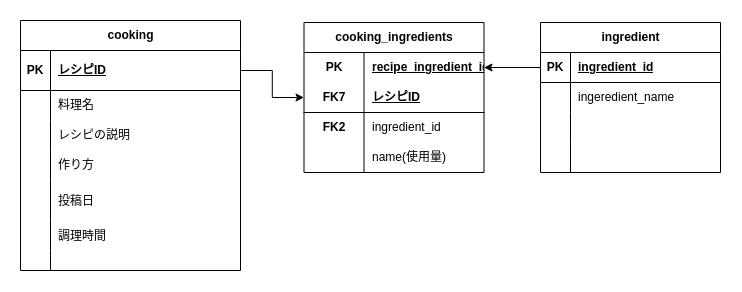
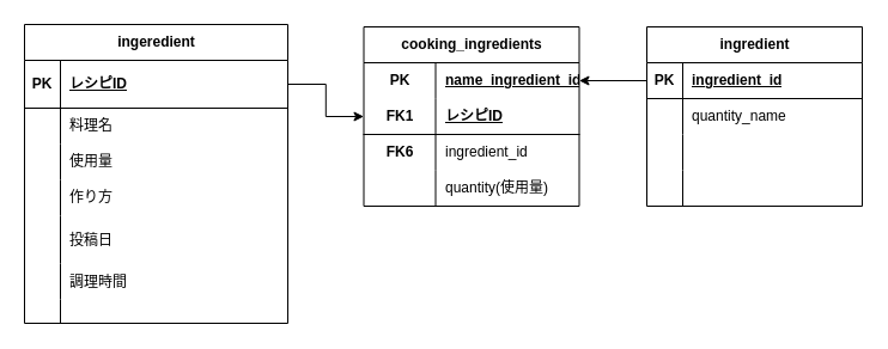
  <mxCell id="0" />
  <mxCell id="1" parent="0" />
- <mxCell id="2" value="cooking" style="shape=table;startSize=30;container=1;collapsible=1;childLayout=tableLayout;fixedRows=1;rowLines=0;fontStyle=1;align=center;resizeLast=1;html=1;noLabel=0;absoluteArcSize=0;resizeLastRow=0;" parent="1" vertex="1"><mxGeometry x="20" y="20" width="220" height="250" as="geometry" /></mxCell>
+ <mxCell id="2" value="ingeredient" style="shape=table;startSize=30;container=1;collapsible=1;childLayout=tableLayout;fixedRows=1;rowLines=0;fontStyle=1;align=center;resizeLast=1;html=1;noLabel=0;absoluteArcSize=0;resizeLastRow=0;" parent="1" vertex="1"><mxGeometry x="20" y="20" width="220" height="250" as="geometry" /></mxCell>
  <mxCell id="3" value="" style="shape=tableRow;horizontal=0;startSize=0;swimlaneHead=0;swimlaneBody=0;fillColor=none;collapsible=0;dropTarget=0;points=[[0,0.5],[1,0.5]];portConstraint=eastwest;top=0;left=0;right=0;bottom=1;" parent="2" vertex="1"><mxGeometry y="30" width="220" height="40" as="geometry" /></mxCell>
  <mxCell id="4" value="PK" style="shape=partialRectangle;connectable=0;fillColor=none;top=0;left=0;bottom=0;right=0;fontStyle=1;overflow=hidden;whiteSpace=wrap;html=1;" parent="3" vertex="1"><mxGeometry width="30" height="40" as="geometry"><mxRectangle width="30" height="40" as="alternateBounds" /></mxGeometry></mxCell>
  <mxCell id="5" value="レシピID" style="shape=partialRectangle;connectable=0;fillColor=none;top=0;left=0;bottom=0;right=0;align=left;spacingLeft=6;fontStyle=5;overflow=hidden;whiteSpace=wrap;html=1;" parent="3" vertex="1"><mxGeometry x="30" width="190" height="40" as="geometry"><mxRectangle width="190" height="40" as="alternateBounds" /></mxGeometry></mxCell>
  <mxCell id="6" value="" style="shape=tableRow;horizontal=0;startSize=0;swimlaneHead=0;swimlaneBody=0;fillColor=none;collapsible=0;dropTarget=0;points=[[0,0.5],[1,0.5]];portConstraint=eastwest;top=0;left=0;right=0;bottom=0;" parent="2" vertex="1"><mxGeometry y="70" width="220" height="30" as="geometry" /></mxCell>
  <mxCell id="7" value="" style="shape=partialRectangle;connectable=0;fillColor=none;top=0;left=0;bottom=0;right=0;editable=1;overflow=hidden;whiteSpace=wrap;html=1;" parent="6" vertex="1"><mxGeometry width="30" height="30" as="geometry"><mxRectangle width="30" height="30" as="alternateBounds" /></mxGeometry></mxCell>
  <mxCell id="8" value="料理名" style="shape=partialRectangle;connectable=0;fillColor=none;top=0;left=0;bottom=0;right=0;align=left;spacingLeft=6;overflow=hidden;whiteSpace=wrap;html=1;" parent="6" vertex="1"><mxGeometry x="30" width="190" height="30" as="geometry"><mxRectangle width="190" height="30" as="alternateBounds" /></mxGeometry></mxCell>
  <mxCell id="9" value="" style="shape=tableRow;horizontal=0;startSize=0;swimlaneHead=0;swimlaneBody=0;fillColor=none;collapsible=0;dropTarget=0;points=[[0,0.5],[1,0.5]];portConstraint=eastwest;top=0;left=0;right=0;bottom=0;" parent="2" vertex="1"><mxGeometry y="100" width="220" height="30" as="geometry" /></mxCell>
  <mxCell id="10" value="" style="shape=partialRectangle;connectable=0;fillColor=none;top=0;left=0;bottom=0;right=0;editable=1;overflow=hidden;whiteSpace=wrap;html=1;" parent="9" vertex="1"><mxGeometry width="30" height="30" as="geometry"><mxRectangle width="30" height="30" as="alternateBounds" /></mxGeometry></mxCell>
- <mxCell id="11" value="レシピの説明" style="shape=partialRectangle;connectable=0;fillColor=none;top=0;left=0;bottom=0;right=0;align=left;spacingLeft=6;overflow=hidden;whiteSpace=wrap;html=1;" parent="9" vertex="1"><mxGeometry x="30" width="190" height="30" as="geometry"><mxRectangle width="190" height="30" as="alternateBounds" /></mxGeometry></mxCell>
+ <mxCell id="11" value="使用量" style="shape=partialRectangle;connectable=0;fillColor=none;top=0;left=0;bottom=0;right=0;align=left;spacingLeft=6;overflow=hidden;whiteSpace=wrap;html=1;" parent="9" vertex="1"><mxGeometry x="30" width="190" height="30" as="geometry"><mxRectangle width="190" height="30" as="alternateBounds" /></mxGeometry></mxCell>
  <mxCell id="12" value="" style="shape=tableRow;horizontal=0;startSize=0;swimlaneHead=0;swimlaneBody=0;fillColor=none;collapsible=0;dropTarget=0;points=[[0,0.5],[1,0.5]];portConstraint=eastwest;top=0;left=0;right=0;bottom=0;" parent="2" vertex="1"><mxGeometry y="130" width="220" height="30" as="geometry" /></mxCell>
  <mxCell id="13" value="" style="shape=partialRectangle;connectable=0;fillColor=none;top=0;left=0;bottom=0;right=0;editable=1;overflow=hidden;whiteSpace=wrap;html=1;" parent="12" vertex="1"><mxGeometry width="30" height="30" as="geometry"><mxRectangle width="30" height="30" as="alternateBounds" /></mxGeometry></mxCell>
  <mxCell id="14" value="作り方" style="shape=partialRectangle;connectable=0;fillColor=none;top=0;left=0;bottom=0;right=0;align=left;spacingLeft=6;overflow=hidden;whiteSpace=wrap;html=1;" parent="12" vertex="1"><mxGeometry x="30" width="190" height="30" as="geometry"><mxRectangle width="190" height="30" as="alternateBounds" /></mxGeometry></mxCell>
  <mxCell id="15" value="" style="shape=tableRow;horizontal=0;startSize=0;swimlaneHead=0;swimlaneBody=0;fillColor=none;collapsible=0;dropTarget=0;points=[[0,0.5],[1,0.5]];portConstraint=eastwest;top=0;left=0;right=0;bottom=0;" parent="2" vertex="1"><mxGeometry y="160" width="220" height="40" as="geometry" /></mxCell>
  <mxCell id="16" value="" style="shape=partialRectangle;connectable=0;fillColor=none;top=0;left=0;bottom=0;right=0;editable=1;overflow=hidden;" parent="15" vertex="1"><mxGeometry width="30" height="40" as="geometry"><mxRectangle width="30" height="40" as="alternateBounds" /></mxGeometry></mxCell>
  <mxCell id="17" value="投稿日" style="shape=partialRectangle;connectable=0;fillColor=none;top=0;left=0;bottom=0;right=0;align=left;spacingLeft=6;overflow=hidden;" parent="15" vertex="1"><mxGeometry x="30" width="190" height="40" as="geometry"><mxRectangle width="190" height="40" as="alternateBounds" /></mxGeometry></mxCell>
  <mxCell id="18" value="" style="shape=tableRow;horizontal=0;startSize=0;swimlaneHead=0;swimlaneBody=0;fillColor=none;collapsible=0;dropTarget=0;points=[[0,0.5],[1,0.5]];portConstraint=eastwest;top=0;left=0;right=0;bottom=0;" parent="2" vertex="1"><mxGeometry y="200" width="220" height="30" as="geometry" /></mxCell>
  <mxCell id="19" value="" style="shape=partialRectangle;connectable=0;fillColor=none;top=0;left=0;bottom=0;right=0;editable=1;overflow=hidden;" parent="18" vertex="1"><mxGeometry width="30" height="30" as="geometry"><mxRectangle width="30" height="30" as="alternateBounds" /></mxGeometry></mxCell>
  <mxCell id="20" value="調理時間" style="shape=partialRectangle;connectable=0;fillColor=none;top=0;left=0;bottom=0;right=0;align=left;spacingLeft=6;overflow=hidden;" parent="18" vertex="1"><mxGeometry x="30" width="190" height="30" as="geometry"><mxRectangle width="190" height="30" as="alternateBounds" /></mxGeometry></mxCell>
  <mxCell id="21" value="" style="shape=tableRow;horizontal=0;startSize=0;swimlaneHead=0;swimlaneBody=0;fillColor=none;collapsible=0;dropTarget=0;points=[[0,0.5],[1,0.5]];portConstraint=eastwest;top=0;left=0;right=0;bottom=0;" parent="2" vertex="1"><mxGeometry y="230" width="220" height="20" as="geometry" /></mxCell>
  <mxCell id="22" value="" style="shape=partialRectangle;connectable=0;fillColor=none;top=0;left=0;bottom=0;right=0;editable=1;overflow=hidden;whiteSpace=wrap;html=1;" parent="21" vertex="1"><mxGeometry width="30" height="20" as="geometry"><mxRectangle width="30" height="20" as="alternateBounds" /></mxGeometry></mxCell>
  <mxCell id="23" value="" style="shape=partialRectangle;connectable=0;fillColor=none;top=0;left=0;bottom=0;right=0;align=left;spacingLeft=6;overflow=hidden;whiteSpace=wrap;html=1;" parent="21" vertex="1"><mxGeometry x="30" width="190" height="20" as="geometry"><mxRectangle width="190" height="20" as="alternateBounds" /></mxGeometry></mxCell>
  <mxCell id="24" value="ingredient" style="shape=table;startSize=30;container=1;collapsible=1;childLayout=tableLayout;fixedRows=1;rowLines=0;fontStyle=1;align=center;resizeLast=1;html=1;" parent="1" vertex="1"><mxGeometry x="540" y="22" width="180" height="150" as="geometry" /></mxCell>
  <mxCell id="25" value="" style="shape=tableRow;horizontal=0;startSize=0;swimlaneHead=0;swimlaneBody=0;fillColor=none;collapsible=0;dropTarget=0;points=[[0,0.5],[1,0.5]];portConstraint=eastwest;top=0;left=0;right=0;bottom=1;" parent="24" vertex="1"><mxGeometry y="30" width="180" height="30" as="geometry" /></mxCell>
  <mxCell id="26" value="PK" style="shape=partialRectangle;connectable=0;fillColor=none;top=0;left=0;bottom=0;right=0;fontStyle=1;overflow=hidden;whiteSpace=wrap;html=1;" parent="25" vertex="1"><mxGeometry width="30" height="30" as="geometry"><mxRectangle width="30" height="30" as="alternateBounds" /></mxGeometry></mxCell>
  <mxCell id="27" value="ingredient_id" style="shape=partialRectangle;connectable=0;fillColor=none;top=0;left=0;bottom=0;right=0;align=left;spacingLeft=6;fontStyle=5;overflow=hidden;whiteSpace=wrap;html=1;" parent="25" vertex="1"><mxGeometry x="30" width="150" height="30" as="geometry"><mxRectangle width="150" height="30" as="alternateBounds" /></mxGeometry></mxCell>
  <mxCell id="28" value="" style="shape=tableRow;horizontal=0;startSize=0;swimlaneHead=0;swimlaneBody=0;fillColor=none;collapsible=0;dropTarget=0;points=[[0,0.5],[1,0.5]];portConstraint=eastwest;top=0;left=0;right=0;bottom=0;" parent="24" vertex="1"><mxGeometry y="60" width="180" height="30" as="geometry" /></mxCell>
  <mxCell id="29" value="" style="shape=partialRectangle;connectable=0;fillColor=none;top=0;left=0;bottom=0;right=0;editable=1;overflow=hidden;whiteSpace=wrap;html=1;" parent="28" vertex="1"><mxGeometry width="30" height="30" as="geometry"><mxRectangle width="30" height="30" as="alternateBounds" /></mxGeometry></mxCell>
- <mxCell id="30" value="ingeredient_name" style="shape=partialRectangle;connectable=0;fillColor=none;top=0;left=0;bottom=0;right=0;align=left;spacingLeft=6;overflow=hidden;whiteSpace=wrap;html=1;" parent="28" vertex="1"><mxGeometry x="30" width="150" height="30" as="geometry"><mxRectangle width="150" height="30" as="alternateBounds" /></mxGeometry></mxCell>
+ <mxCell id="30" value="quantity_name" style="shape=partialRectangle;connectable=0;fillColor=none;top=0;left=0;bottom=0;right=0;align=left;spacingLeft=6;overflow=hidden;whiteSpace=wrap;html=1;" parent="28" vertex="1"><mxGeometry x="30" width="150" height="30" as="geometry"><mxRectangle width="150" height="30" as="alternateBounds" /></mxGeometry></mxCell>
  <mxCell id="31" value="" style="shape=tableRow;horizontal=0;startSize=0;swimlaneHead=0;swimlaneBody=0;fillColor=none;collapsible=0;dropTarget=0;points=[[0,0.5],[1,0.5]];portConstraint=eastwest;top=0;left=0;right=0;bottom=0;" parent="24" vertex="1"><mxGeometry y="90" width="180" height="30" as="geometry" /></mxCell>
  <mxCell id="32" value="" style="shape=partialRectangle;connectable=0;fillColor=none;top=0;left=0;bottom=0;right=0;editable=1;overflow=hidden;whiteSpace=wrap;html=1;" parent="31" vertex="1"><mxGeometry width="30" height="30" as="geometry"><mxRectangle width="30" height="30" as="alternateBounds" /></mxGeometry></mxCell>
  <mxCell id="33" value="" style="shape=partialRectangle;connectable=0;fillColor=none;top=0;left=0;bottom=0;right=0;align=left;spacingLeft=6;overflow=hidden;whiteSpace=wrap;html=1;" parent="31" vertex="1"><mxGeometry x="30" width="150" height="30" as="geometry"><mxRectangle width="150" height="30" as="alternateBounds" /></mxGeometry></mxCell>
  <mxCell id="34" value="" style="shape=tableRow;horizontal=0;startSize=0;swimlaneHead=0;swimlaneBody=0;fillColor=none;collapsible=0;dropTarget=0;points=[[0,0.5],[1,0.5]];portConstraint=eastwest;top=0;left=0;right=0;bottom=0;" parent="24" vertex="1"><mxGeometry y="120" width="180" height="30" as="geometry" /></mxCell>
  <mxCell id="35" value="" style="shape=partialRectangle;connectable=0;fillColor=none;top=0;left=0;bottom=0;right=0;editable=1;overflow=hidden;whiteSpace=wrap;html=1;" parent="34" vertex="1"><mxGeometry width="30" height="30" as="geometry"><mxRectangle width="30" height="30" as="alternateBounds" /></mxGeometry></mxCell>
  <mxCell id="36" value="" style="shape=partialRectangle;connectable=0;fillColor=none;top=0;left=0;bottom=0;right=0;align=left;spacingLeft=6;overflow=hidden;whiteSpace=wrap;html=1;" parent="34" vertex="1"><mxGeometry x="30" width="150" height="30" as="geometry"><mxRectangle width="150" height="30" as="alternateBounds" /></mxGeometry></mxCell>
  <mxCell id="37" value="cooking_ingredients" style="shape=table;startSize=30;container=1;collapsible=1;childLayout=tableLayout;fixedRows=1;rowLines=0;fontStyle=1;align=center;resizeLast=1;html=1;whiteSpace=wrap;" parent="1" vertex="1"><mxGeometry x="303.5" y="22" width="180" height="150" as="geometry" /></mxCell>
  <mxCell id="38" value="" style="shape=tableRow;horizontal=0;startSize=0;swimlaneHead=0;swimlaneBody=0;fillColor=none;collapsible=0;dropTarget=0;points=[[0,0.5],[1,0.5]];portConstraint=eastwest;top=0;left=0;right=0;bottom=0;html=1;" parent="37" vertex="1"><mxGeometry y="30" width="180" height="30" as="geometry" /></mxCell>
  <mxCell id="39" value="PK" style="shape=partialRectangle;connectable=0;fillColor=none;top=0;left=0;bottom=0;right=0;fontStyle=1;overflow=hidden;html=1;whiteSpace=wrap;" parent="38" vertex="1"><mxGeometry width="60" height="30" as="geometry"><mxRectangle width="60" height="30" as="alternateBounds" /></mxGeometry></mxCell>
- <mxCell id="40" value="recipe_ingredient_id" style="shape=partialRectangle;connectable=0;fillColor=none;top=0;left=0;bottom=0;right=0;align=left;spacingLeft=6;fontStyle=5;overflow=hidden;html=1;whiteSpace=wrap;" parent="38" vertex="1"><mxGeometry x="60" width="120" height="30" as="geometry"><mxRectangle width="120" height="30" as="alternateBounds" /></mxGeometry></mxCell>
+ <mxCell id="40" value="name_ingredient_id" style="shape=partialRectangle;connectable=0;fillColor=none;top=0;left=0;bottom=0;right=0;align=left;spacingLeft=6;fontStyle=5;overflow=hidden;html=1;whiteSpace=wrap;" parent="38" vertex="1"><mxGeometry x="60" width="120" height="30" as="geometry"><mxRectangle width="120" height="30" as="alternateBounds" /></mxGeometry></mxCell>
  <mxCell id="41" value="" style="shape=tableRow;horizontal=0;startSize=0;swimlaneHead=0;swimlaneBody=0;fillColor=none;collapsible=0;dropTarget=0;points=[[0,0.5],[1,0.5]];portConstraint=eastwest;top=0;left=0;right=0;bottom=1;html=1;" parent="37" vertex="1"><mxGeometry y="60" width="180" height="30" as="geometry" /></mxCell>
- <mxCell id="42" value="FK7" style="shape=partialRectangle;connectable=0;fillColor=none;top=0;left=0;bottom=0;right=0;fontStyle=1;overflow=hidden;html=1;whiteSpace=wrap;" parent="41" vertex="1"><mxGeometry width="60" height="30" as="geometry"><mxRectangle width="60" height="30" as="alternateBounds" /></mxGeometry></mxCell>
+ <mxCell id="42" value="FK1" style="shape=partialRectangle;connectable=0;fillColor=none;top=0;left=0;bottom=0;right=0;fontStyle=1;overflow=hidden;html=1;whiteSpace=wrap;" parent="41" vertex="1"><mxGeometry width="60" height="30" as="geometry"><mxRectangle width="60" height="30" as="alternateBounds" /></mxGeometry></mxCell>
  <mxCell id="43" value="レシピID" style="shape=partialRectangle;connectable=0;fillColor=none;top=0;left=0;bottom=0;right=0;align=left;spacingLeft=6;fontStyle=5;overflow=hidden;html=1;whiteSpace=wrap;" parent="41" vertex="1"><mxGeometry x="60" width="120" height="30" as="geometry"><mxRectangle width="120" height="30" as="alternateBounds" /></mxGeometry></mxCell>
  <mxCell id="44" value="" style="shape=tableRow;horizontal=0;startSize=0;swimlaneHead=0;swimlaneBody=0;fillColor=none;collapsible=0;dropTarget=0;points=[[0,0.5],[1,0.5]];portConstraint=eastwest;top=0;left=0;right=0;bottom=0;html=1;" parent="37" vertex="1"><mxGeometry y="90" width="180" height="30" as="geometry" /></mxCell>
- <mxCell id="45" value="&lt;b&gt;FK2&lt;/b&gt;" style="shape=partialRectangle;connectable=0;fillColor=none;top=0;left=0;bottom=0;right=0;editable=1;overflow=hidden;html=1;whiteSpace=wrap;" parent="44" vertex="1"><mxGeometry width="60" height="30" as="geometry"><mxRectangle width="60" height="30" as="alternateBounds" /></mxGeometry></mxCell>
+ <mxCell id="45" value="&lt;b&gt;FK6&lt;/b&gt;" style="shape=partialRectangle;connectable=0;fillColor=none;top=0;left=0;bottom=0;right=0;editable=1;overflow=hidden;html=1;whiteSpace=wrap;" parent="44" vertex="1"><mxGeometry width="60" height="30" as="geometry"><mxRectangle width="60" height="30" as="alternateBounds" /></mxGeometry></mxCell>
  <mxCell id="46" value="ingredient_id" style="shape=partialRectangle;connectable=0;fillColor=none;top=0;left=0;bottom=0;right=0;align=left;spacingLeft=6;overflow=hidden;html=1;whiteSpace=wrap;" parent="44" vertex="1"><mxGeometry x="60" width="120" height="30" as="geometry"><mxRectangle width="120" height="30" as="alternateBounds" /></mxGeometry></mxCell>
  <mxCell id="47" value="" style="shape=tableRow;horizontal=0;startSize=0;swimlaneHead=0;swimlaneBody=0;fillColor=none;collapsible=0;dropTarget=0;points=[[0,0.5],[1,0.5]];portConstraint=eastwest;top=0;left=0;right=0;bottom=0;html=1;" parent="37" vertex="1"><mxGeometry y="120" width="180" height="30" as="geometry" /></mxCell>
  <mxCell id="48" value="" style="shape=partialRectangle;connectable=0;fillColor=none;top=0;left=0;bottom=0;right=0;editable=1;overflow=hidden;html=1;whiteSpace=wrap;" parent="47" vertex="1"><mxGeometry width="60" height="30" as="geometry"><mxRectangle width="60" height="30" as="alternateBounds" /></mxGeometry></mxCell>
- <mxCell id="49" value="name(使用量)" style="shape=partialRectangle;connectable=0;fillColor=none;top=0;left=0;bottom=0;right=0;align=left;spacingLeft=6;overflow=hidden;html=1;whiteSpace=wrap;" parent="47" vertex="1"><mxGeometry x="60" width="120" height="30" as="geometry"><mxRectangle width="120" height="30" as="alternateBounds" /></mxGeometry></mxCell>
+ <mxCell id="49" value="quantity(使用量)" style="shape=partialRectangle;connectable=0;fillColor=none;top=0;left=0;bottom=0;right=0;align=left;spacingLeft=6;overflow=hidden;html=1;whiteSpace=wrap;" parent="47" vertex="1"><mxGeometry x="60" width="120" height="30" as="geometry"><mxRectangle width="120" height="30" as="alternateBounds" /></mxGeometry></mxCell>
  <mxCell id="50" style="edgeStyle=orthogonalEdgeStyle;rounded=0;orthogonalLoop=1;jettySize=auto;html=1;exitX=1;exitY=0.5;exitDx=0;exitDy=0;entryX=0;entryY=0.5;entryDx=0;entryDy=0;" parent="1" source="3" target="41" edge="1"><mxGeometry relative="1" as="geometry" /></mxCell>
  <mxCell id="51" style="edgeStyle=orthogonalEdgeStyle;rounded=0;orthogonalLoop=1;jettySize=auto;html=1;exitX=0;exitY=0.5;exitDx=0;exitDy=0;entryX=1;entryY=0.5;entryDx=0;entryDy=0;" parent="1" source="25" target="38" edge="1"><mxGeometry relative="1" as="geometry" /></mxCell>
